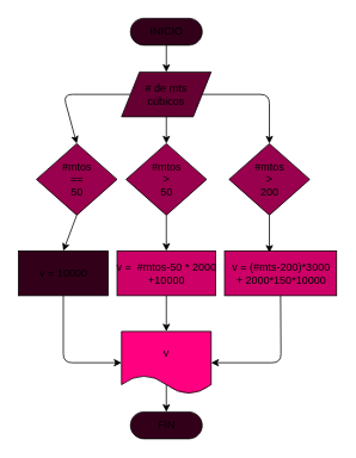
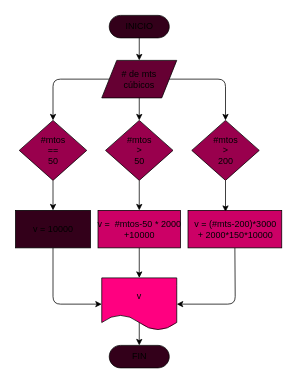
  <mxCell id="0" />
  <mxCell id="1" parent="0" />
  <mxCell id="2" style="edgeStyle=none;html=1;exitX=0.5;exitY=0.5;exitDx=0;exitDy=15;exitPerimeter=0;entryX=0.5;entryY=0;entryDx=0;entryDy=0;" parent="1" source="3" target="7" edge="1"><mxGeometry relative="1" as="geometry" /></mxCell>
  <mxCell id="3" value="INICIO" style="html=1;dashed=0;whitespace=wrap;shape=mxgraph.dfd.start;fillColor=#33001A;" parent="1" vertex="1"><mxGeometry x="145" y="20" width="80" height="30" as="geometry" /></mxCell>
  <mxCell id="4" style="edgeStyle=none;html=1;exitX=0;exitY=0.5;exitDx=0;exitDy=0;entryX=0.5;entryY=0;entryDx=0;entryDy=0;" parent="1" source="7" target="11" edge="1"><mxGeometry relative="1" as="geometry"><Array as="points"><mxPoint x="70" y="105" /></Array></mxGeometry></mxCell>
  <mxCell id="5" style="edgeStyle=none;html=1;exitX=1;exitY=0.5;exitDx=0;exitDy=0;entryX=0.5;entryY=0;entryDx=0;entryDy=0;" parent="1" source="7" target="15" edge="1"><mxGeometry relative="1" as="geometry"><Array as="points"><mxPoint x="300" y="105" /></Array></mxGeometry></mxCell>
  <mxCell id="6" style="edgeStyle=none;html=1;exitX=0.5;exitY=1;exitDx=0;exitDy=0;entryX=0.5;entryY=0;entryDx=0;entryDy=0;" parent="1" source="7" target="13" edge="1"><mxGeometry relative="1" as="geometry" /></mxCell>
  <mxCell id="7" value="# de mts&lt;br&gt;cúbicos" style="shape=parallelogram;perimeter=parallelogramPerimeter;whiteSpace=wrap;html=1;dashed=0;fillColor=#660033;" parent="1" vertex="1"><mxGeometry x="135" y="80" width="100" height="50" as="geometry" /></mxCell>
  <mxCell id="8" style="edgeStyle=none;html=1;exitX=0.5;exitY=1;exitDx=0;exitDy=0;entryX=0;entryY=0.5;entryDx=0;entryDy=0;" parent="1" source="9" target="21" edge="1"><mxGeometry relative="1" as="geometry"><Array as="points"><mxPoint x="70" y="405" /></Array></mxGeometry></mxCell>
  <mxCell id="9" value="v = 10000" style="html=1;dashed=0;whitespace=wrap;fillColor=#33001a;" parent="1" vertex="1"><mxGeometry x="20" y="280" width="100" height="50" as="geometry" /></mxCell>
  <mxCell id="10" style="edgeStyle=none;html=1;exitX=0.5;exitY=1;exitDx=0;exitDy=0;entryX=0.5;entryY=0;entryDx=0;entryDy=0;" parent="1" source="11" target="9" edge="1"><mxGeometry relative="1" as="geometry" /></mxCell>
- <mxCell id="11" value="#mtos&lt;br&gt;==&lt;br&gt;50" style="shape=rhombus;html=1;dashed=0;whitespace=wrap;perimeter=rhombusPerimeter;fillColor=#99004D;" parent="1" vertex="1"><mxGeometry x="40" y="160" width="90" height="80" as="geometry" /></mxCell>
+ <mxCell id="11" value="#mtos&lt;br&gt;==&lt;br&gt;50" style="shape=rhombus;html=1;dashed=0;whitespace=wrap;perimeter=rhombusPerimeter;fillColor=#99004D;" parent="1" vertex="1"><mxGeometry x="25" y="160" width="90" height="80" as="geometry" /></mxCell>
  <mxCell id="12" style="edgeStyle=none;html=1;exitX=0.5;exitY=1;exitDx=0;exitDy=0;entryX=0.5;entryY=0;entryDx=0;entryDy=0;" parent="1" source="13" target="17" edge="1"><mxGeometry relative="1" as="geometry" /></mxCell>
  <mxCell id="13" value="#mtos&lt;br&gt;&amp;gt;&lt;br&gt;50" style="shape=rhombus;html=1;dashed=0;whitespace=wrap;perimeter=rhombusPerimeter;fillColor=#99004D;" parent="1" vertex="1"><mxGeometry x="140" y="160" width="90" height="80" as="geometry" /></mxCell>
  <mxCell id="14" style="edgeStyle=none;html=1;exitX=0.5;exitY=1;exitDx=0;exitDy=0;entryX=0.4;entryY=0.04;entryDx=0;entryDy=0;entryPerimeter=0;" edge="1" parent="1" source="15" target="19"><mxGeometry relative="1" as="geometry" /></mxCell>
  <mxCell id="15" value="#mtos&lt;br&gt;&amp;gt;&lt;br&gt;200" style="shape=rhombus;html=1;dashed=0;whitespace=wrap;perimeter=rhombusPerimeter;fillColor=#99004D;" parent="1" vertex="1"><mxGeometry x="255" y="160" width="90" height="80" as="geometry" /></mxCell>
  <mxCell id="16" style="edgeStyle=none;html=1;exitX=0.5;exitY=1;exitDx=0;exitDy=0;entryX=0.5;entryY=0;entryDx=0;entryDy=0;" parent="1" source="17" target="21" edge="1"><mxGeometry relative="1" as="geometry" /></mxCell>
  <mxCell id="17" value="v =&amp;nbsp; #mtos-50 * 2000&lt;br&gt;+10000" style="html=1;dashed=0;whitespace=wrap;fillColor=#CC0066;" parent="1" vertex="1"><mxGeometry x="130" y="280" width="110" height="50" as="geometry" /></mxCell>
  <mxCell id="18" style="edgeStyle=none;html=1;exitX=0.5;exitY=1;exitDx=0;exitDy=0;entryX=1;entryY=0.5;entryDx=0;entryDy=0;" edge="1" parent="1" source="19" target="21"><mxGeometry relative="1" as="geometry"><Array as="points"><mxPoint x="313" y="405" /></Array></mxGeometry></mxCell>
  <mxCell id="19" value="v = (#mts-200)*3000&lt;br&gt;+ 2000*150*10000" style="html=1;dashed=0;whitespace=wrap;fillColor=#CC0066;" parent="1" vertex="1"><mxGeometry x="250" y="280" width="125" height="50" as="geometry" /></mxCell>
  <mxCell id="20" style="edgeStyle=none;html=1;exitX=0.5;exitY=0;exitDx=0;exitDy=0;" parent="1" source="21" target="22" edge="1"><mxGeometry relative="1" as="geometry" /></mxCell>
  <mxCell id="21" value="v" style="shape=document;whiteSpace=wrap;html=1;boundedLbl=1;dashed=0;flipH=1;fillColor=#FF0080;" parent="1" vertex="1"><mxGeometry x="135" y="370" width="100" height="70" as="geometry" /></mxCell>
  <mxCell id="22" value="FIN" style="html=1;dashed=0;whitespace=wrap;shape=mxgraph.dfd.start;fillColor=#33001A;" parent="1" vertex="1"><mxGeometry x="145" y="460" width="80" height="30" as="geometry" /></mxCell>
